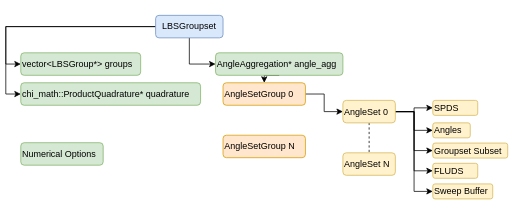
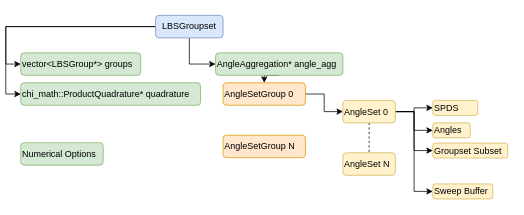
  <mxCell id="0" />
  <mxCell id="1" parent="0" />
  <mxCell id="2" style="edgeStyle=orthogonalEdgeStyle;rounded=0;orthogonalLoop=1;jettySize=auto;html=1;exitX=0;exitY=0.5;exitDx=0;exitDy=0;entryX=0;entryY=0.5;entryDx=0;entryDy=0;" edge="1" parent="1" source="5" target="6"><mxGeometry relative="1" as="geometry" /></mxCell>
  <mxCell id="3" style="edgeStyle=orthogonalEdgeStyle;rounded=0;orthogonalLoop=1;jettySize=auto;html=1;exitX=0;exitY=0.5;exitDx=0;exitDy=0;entryX=0;entryY=0.5;entryDx=0;entryDy=0;" edge="1" parent="1" source="5" target="9"><mxGeometry relative="1" as="geometry" /></mxCell>
  <mxCell id="4" style="edgeStyle=orthogonalEdgeStyle;rounded=0;orthogonalLoop=1;jettySize=auto;html=1;exitX=0.5;exitY=1;exitDx=0;exitDy=0;entryX=0;entryY=0.5;entryDx=0;entryDy=0;" edge="1" parent="1" source="5" target="8"><mxGeometry relative="1" as="geometry" /></mxCell>
  <mxCell id="5" value="LBSGroupset" style="rounded=1;whiteSpace=wrap;html=1;fillColor=#dae8fc;strokeColor=#6c8ebf;" vertex="1" parent="1"><mxGeometry x="200" y="20" width="90" height="30" as="geometry" /></mxCell>
  <mxCell id="6" value="vector&amp;lt;LBSGroup*&amp;gt; groups" style="rounded=1;whiteSpace=wrap;html=1;align=left;fillColor=#d5e8d4;strokeColor=#82b366;" vertex="1" parent="1"><mxGeometry x="20" y="70" width="160" height="30" as="geometry" /></mxCell>
  <mxCell id="7" style="edgeStyle=orthogonalEdgeStyle;rounded=0;orthogonalLoop=1;jettySize=auto;html=1;exitX=0.5;exitY=1;exitDx=0;exitDy=0;entryX=0.5;entryY=0;entryDx=0;entryDy=0;endArrow=classic;endFill=1;" edge="1" parent="1" source="8" target="12"><mxGeometry relative="1" as="geometry" /></mxCell>
  <mxCell id="8" value="AngleAggregation* angle_agg" style="rounded=1;whiteSpace=wrap;html=1;align=left;fillColor=#d5e8d4;strokeColor=#82b366;" vertex="1" parent="1"><mxGeometry x="280" y="70" width="170" height="30" as="geometry" /></mxCell>
  <mxCell id="9" value="chi_math::ProductQuadrature* quadrature" style="rounded=1;whiteSpace=wrap;html=1;align=left;fillColor=#d5e8d4;strokeColor=#82b366;" vertex="1" parent="1"><mxGeometry x="20" y="110" width="240" height="30" as="geometry" /></mxCell>
  <mxCell id="10" value="Numerical Options" style="rounded=1;whiteSpace=wrap;html=1;align=left;fillColor=#d5e8d4;strokeColor=#82b366;" vertex="1" parent="1"><mxGeometry x="20" y="190" width="110" height="30" as="geometry" /></mxCell>
  <mxCell id="11" style="edgeStyle=orthogonalEdgeStyle;rounded=0;orthogonalLoop=1;jettySize=auto;html=1;exitX=1;exitY=0.5;exitDx=0;exitDy=0;entryX=0;entryY=0.5;entryDx=0;entryDy=0;endArrow=classic;endFill=1;" edge="1" parent="1" source="12" target="20"><mxGeometry relative="1" as="geometry" /></mxCell>
  <mxCell id="12" value="AngleSetGroup 0" style="rounded=1;whiteSpace=wrap;html=1;align=left;fillColor=#ffe6cc;strokeColor=#d79b00;" vertex="1" parent="1"><mxGeometry x="290" y="110" width="110" height="30" as="geometry" /></mxCell>
  <mxCell id="13" value="AngleSetGroup N" style="rounded=1;whiteSpace=wrap;html=1;align=left;fillColor=#ffe6cc;strokeColor=#d79b00;" vertex="1" parent="1"><mxGeometry x="290" y="180" width="110" height="30" as="geometry" /></mxCell>
  <mxCell id="14" style="edgeStyle=orthogonalEdgeStyle;rounded=0;orthogonalLoop=1;jettySize=auto;html=1;exitX=0.5;exitY=1;exitDx=0;exitDy=0;entryX=0.5;entryY=0;entryDx=0;entryDy=0;endArrow=none;endFill=0;dashed=1;" edge="1" parent="1" source="20" target="21"><mxGeometry relative="1" as="geometry" /></mxCell>
  <mxCell id="15" style="edgeStyle=orthogonalEdgeStyle;rounded=0;orthogonalLoop=1;jettySize=auto;html=1;exitX=1;exitY=0.5;exitDx=0;exitDy=0;entryX=0;entryY=0.5;entryDx=0;entryDy=0;endArrow=classic;endFill=1;" edge="1" parent="1" source="20" target="22"><mxGeometry relative="1" as="geometry" /></mxCell>
- <mxCell id="16" style="edgeStyle=orthogonalEdgeStyle;rounded=0;orthogonalLoop=1;jettySize=auto;html=1;exitX=1;exitY=0.5;exitDx=0;exitDy=0;entryX=0;entryY=0.5;entryDx=0;entryDy=0;endArrow=classic;endFill=1;" edge="1" parent="1" source="20" target="23"><mxGeometry relative="1" as="geometry" /></mxCell>
  <mxCell id="17" style="edgeStyle=orthogonalEdgeStyle;rounded=0;orthogonalLoop=1;jettySize=auto;html=1;exitX=1;exitY=0.5;exitDx=0;exitDy=0;entryX=0;entryY=0.5;entryDx=0;entryDy=0;endArrow=classic;endFill=1;" edge="1" parent="1" source="20" target="24"><mxGeometry relative="1" as="geometry" /></mxCell>
  <mxCell id="18" style="edgeStyle=orthogonalEdgeStyle;rounded=0;orthogonalLoop=1;jettySize=auto;html=1;exitX=1;exitY=0.5;exitDx=0;exitDy=0;entryX=0;entryY=0.5;entryDx=0;entryDy=0;endArrow=classic;endFill=1;" edge="1" parent="1" source="20" target="25"><mxGeometry relative="1" as="geometry" /></mxCell>
  <mxCell id="19" style="edgeStyle=orthogonalEdgeStyle;rounded=0;orthogonalLoop=1;jettySize=auto;html=1;exitX=1;exitY=0.5;exitDx=0;exitDy=0;entryX=0;entryY=0.5;entryDx=0;entryDy=0;endArrow=classic;endFill=1;" edge="1" parent="1" source="20" target="26"><mxGeometry relative="1" as="geometry" /></mxCell>
  <mxCell id="20" value="AngleSet 0" style="rounded=1;whiteSpace=wrap;html=1;align=left;fillColor=#fff2cc;strokeColor=#d6b656;" vertex="1" parent="1"><mxGeometry x="450" y="133.5" width="70" height="30" as="geometry" /></mxCell>
  <mxCell id="21" value="AngleSet N" style="rounded=1;whiteSpace=wrap;html=1;align=left;fillColor=#fff2cc;strokeColor=#d6b656;" vertex="1" parent="1"><mxGeometry x="450" y="203.5" width="70" height="30" as="geometry" /></mxCell>
  <mxCell id="22" value="SPDS" style="rounded=1;whiteSpace=wrap;html=1;align=left;fillColor=#fff2cc;strokeColor=#d6b656;" vertex="1" parent="1"><mxGeometry x="570" y="133.5" width="60" height="20" as="geometry" /></mxCell>
- <mxCell id="23" value="FLUDS" style="rounded=1;whiteSpace=wrap;html=1;align=left;fillColor=#fff2cc;strokeColor=#d6b656;" vertex="1" parent="1"><mxGeometry x="570" y="217.5" width="60" height="20" as="geometry" /></mxCell>
  <mxCell id="24" value="Groupset Subset" style="rounded=1;whiteSpace=wrap;html=1;align=left;fillColor=#fff2cc;strokeColor=#d6b656;" vertex="1" parent="1"><mxGeometry x="570" y="190.5" width="100" height="20" as="geometry" /></mxCell>
  <mxCell id="25" value="Angles" style="rounded=1;whiteSpace=wrap;html=1;align=left;fillColor=#fff2cc;strokeColor=#d6b656;" vertex="1" parent="1"><mxGeometry x="570" y="163.5" width="50" height="20" as="geometry" /></mxCell>
  <mxCell id="26" value="Sweep Buffer" style="rounded=1;whiteSpace=wrap;html=1;align=left;fillColor=#fff2cc;strokeColor=#d6b656;" vertex="1" parent="1"><mxGeometry x="570" y="245" width="80" height="20" as="geometry" /></mxCell>
